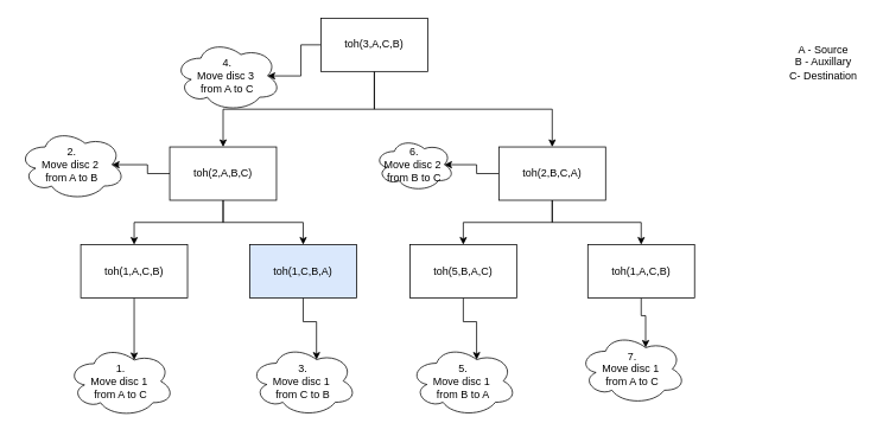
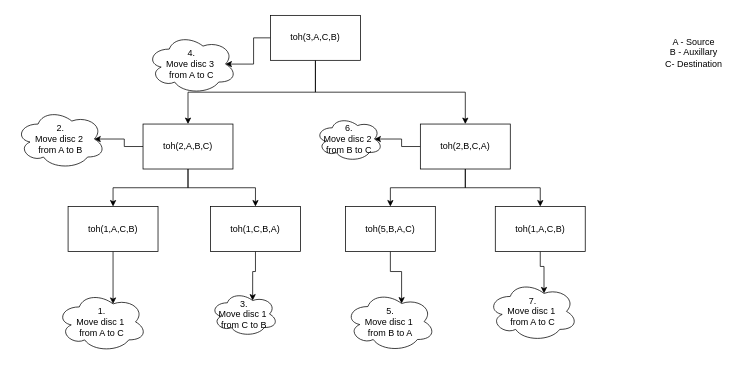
  <mxCell id="0" />
  <mxCell id="1" parent="0" />
  <mxCell id="2" style="edgeStyle=orthogonalEdgeStyle;rounded=0;orthogonalLoop=1;jettySize=auto;html=1;exitX=0.5;exitY=1;exitDx=0;exitDy=0;" edge="1" parent="1" source="5" target="14"><mxGeometry relative="1" as="geometry" /></mxCell>
  <mxCell id="3" style="edgeStyle=orthogonalEdgeStyle;rounded=0;orthogonalLoop=1;jettySize=auto;html=1;exitX=0.5;exitY=1;exitDx=0;exitDy=0;entryX=0.5;entryY=0;entryDx=0;entryDy=0;" edge="1" parent="1" source="5" target="10"><mxGeometry relative="1" as="geometry" /></mxCell>
  <mxCell id="4" style="edgeStyle=orthogonalEdgeStyle;rounded=0;orthogonalLoop=1;jettySize=auto;html=1;exitX=0;exitY=0.5;exitDx=0;exitDy=0;entryX=0.875;entryY=0.5;entryDx=0;entryDy=0;entryPerimeter=0;" edge="1" parent="1" source="5" target="27"><mxGeometry relative="1" as="geometry" /></mxCell>
  <mxCell id="5" value="toh(3,A,C,B)" style="rounded=0;whiteSpace=wrap;html=1;" vertex="1" parent="1"><mxGeometry x="360" y="20" width="120" height="60" as="geometry" /></mxCell>
  <mxCell id="6" value="A - Source&lt;br&gt;B - Auxillary&lt;br&gt;C- Destination" style="text;html=1;strokeColor=none;fillColor=none;align=center;verticalAlign=middle;whiteSpace=wrap;rounded=0;" vertex="1" parent="1"><mxGeometry x="880" y="35" width="90" height="70" as="geometry" /></mxCell>
  <mxCell id="7" style="edgeStyle=orthogonalEdgeStyle;rounded=0;orthogonalLoop=1;jettySize=auto;html=1;exitX=0.5;exitY=1;exitDx=0;exitDy=0;entryX=0.5;entryY=0;entryDx=0;entryDy=0;" edge="1" parent="1" source="10" target="16"><mxGeometry relative="1" as="geometry" /></mxCell>
  <mxCell id="8" style="edgeStyle=orthogonalEdgeStyle;rounded=0;orthogonalLoop=1;jettySize=auto;html=1;exitX=0.5;exitY=1;exitDx=0;exitDy=0;" edge="1" parent="1" source="10" target="18"><mxGeometry relative="1" as="geometry" /></mxCell>
  <mxCell id="9" style="edgeStyle=orthogonalEdgeStyle;rounded=0;orthogonalLoop=1;jettySize=auto;html=1;exitX=0;exitY=0.5;exitDx=0;exitDy=0;entryX=0.875;entryY=0.5;entryDx=0;entryDy=0;entryPerimeter=0;" edge="1" parent="1" source="10" target="24"><mxGeometry relative="1" as="geometry" /></mxCell>
  <mxCell id="10" value="toh(2,A,B,C)" style="rounded=0;whiteSpace=wrap;html=1;" vertex="1" parent="1"><mxGeometry x="190" y="165" width="120" height="60" as="geometry" /></mxCell>
  <mxCell id="11" style="edgeStyle=orthogonalEdgeStyle;rounded=0;orthogonalLoop=1;jettySize=auto;html=1;exitX=0.5;exitY=1;exitDx=0;exitDy=0;entryX=0.5;entryY=0;entryDx=0;entryDy=0;" edge="1" parent="1" source="14" target="20"><mxGeometry relative="1" as="geometry" /></mxCell>
  <mxCell id="12" style="edgeStyle=orthogonalEdgeStyle;rounded=0;orthogonalLoop=1;jettySize=auto;html=1;exitX=0.5;exitY=1;exitDx=0;exitDy=0;entryX=0.5;entryY=0;entryDx=0;entryDy=0;" edge="1" parent="1" source="14" target="22"><mxGeometry relative="1" as="geometry" /></mxCell>
  <mxCell id="13" style="edgeStyle=orthogonalEdgeStyle;rounded=0;orthogonalLoop=1;jettySize=auto;html=1;exitX=0;exitY=0.5;exitDx=0;exitDy=0;entryX=0.875;entryY=0.5;entryDx=0;entryDy=0;entryPerimeter=0;" edge="1" parent="1" source="14" target="28"><mxGeometry relative="1" as="geometry" /></mxCell>
  <mxCell id="14" value="toh(2,B,C,A)" style="rounded=0;whiteSpace=wrap;html=1;" vertex="1" parent="1"><mxGeometry x="560" y="165" width="120" height="60" as="geometry" /></mxCell>
  <mxCell id="15" style="edgeStyle=orthogonalEdgeStyle;rounded=0;orthogonalLoop=1;jettySize=auto;html=1;exitX=0.5;exitY=1;exitDx=0;exitDy=0;entryX=0.625;entryY=0.2;entryDx=0;entryDy=0;entryPerimeter=0;" edge="1" parent="1" source="16" target="23"><mxGeometry relative="1" as="geometry" /></mxCell>
  <mxCell id="16" value="toh(1,A,C,B)" style="rounded=0;whiteSpace=wrap;html=1;" vertex="1" parent="1"><mxGeometry x="90" y="275" width="120" height="60" as="geometry" /></mxCell>
  <mxCell id="17" style="edgeStyle=orthogonalEdgeStyle;rounded=0;orthogonalLoop=1;jettySize=auto;html=1;exitX=0.5;exitY=1;exitDx=0;exitDy=0;entryX=0.625;entryY=0.2;entryDx=0;entryDy=0;entryPerimeter=0;" edge="1" parent="1" source="18" target="25"><mxGeometry relative="1" as="geometry" /></mxCell>
- <mxCell id="18" value="toh(1,C,B,A)" style="rounded=0;whiteSpace=wrap;html=1;fillColor=#dae8fc;" vertex="1" parent="1"><mxGeometry x="280" y="275" width="120" height="60" as="geometry" /></mxCell>
+ <mxCell id="18" value="toh(1,C,B,A)" style="rounded=0;whiteSpace=wrap;html=1;" vertex="1" parent="1"><mxGeometry x="280" y="275" width="120" height="60" as="geometry" /></mxCell>
  <mxCell id="19" style="edgeStyle=orthogonalEdgeStyle;rounded=0;orthogonalLoop=1;jettySize=auto;html=1;exitX=0.5;exitY=1;exitDx=0;exitDy=0;entryX=0.625;entryY=0.2;entryDx=0;entryDy=0;entryPerimeter=0;" edge="1" parent="1" source="20" target="26"><mxGeometry relative="1" as="geometry" /></mxCell>
  <mxCell id="20" value="toh(5,B,A,C)" style="rounded=0;whiteSpace=wrap;html=1;" vertex="1" parent="1"><mxGeometry x="460" y="275" width="120" height="60" as="geometry" /></mxCell>
  <mxCell id="21" style="edgeStyle=orthogonalEdgeStyle;rounded=0;orthogonalLoop=1;jettySize=auto;html=1;exitX=0.5;exitY=1;exitDx=0;exitDy=0;entryX=0.625;entryY=0.2;entryDx=0;entryDy=0;entryPerimeter=0;" edge="1" parent="1" source="22" target="29"><mxGeometry relative="1" as="geometry" /></mxCell>
  <mxCell id="22" value="toh(1,A,C,B)" style="rounded=0;whiteSpace=wrap;html=1;" vertex="1" parent="1"><mxGeometry x="660" y="275" width="120" height="60" as="geometry" /></mxCell>
  <mxCell id="23" value="1.&lt;br&gt;Move disc 1&amp;nbsp;&lt;br&gt;from A to C" style="ellipse;shape=cloud;whiteSpace=wrap;html=1;" vertex="1" parent="1"><mxGeometry x="75" y="389" width="120" height="80" as="geometry" /></mxCell>
  <mxCell id="24" value="2.&lt;br&gt;Move disc 2&amp;nbsp;&lt;br&gt;from A to B" style="ellipse;shape=cloud;whiteSpace=wrap;html=1;" vertex="1" parent="1"><mxGeometry x="20" y="145" width="120" height="80" as="geometry" /></mxCell>
- <mxCell id="25" value="3.&lt;br&gt;Move disc 1&amp;nbsp;&lt;br&gt;from C to B" style="ellipse;shape=cloud;whiteSpace=wrap;html=1;" vertex="1" parent="1"><mxGeometry x="280" y="388.5" width="120" height="80" as="geometry" /></mxCell>
+ <mxCell id="25" value="3.&lt;br&gt;Move disc 1&amp;nbsp;&lt;br&gt;from C to B" style="ellipse;shape=cloud;whiteSpace=wrap;html=1;" vertex="1" parent="1"><mxGeometry x="280" y="388.5" width="90" height="60" as="geometry" /></mxCell>
  <mxCell id="26" value="5.&lt;br&gt;Move disc 1&amp;nbsp;&lt;br&gt;from B to A" style="ellipse;shape=cloud;whiteSpace=wrap;html=1;" vertex="1" parent="1"><mxGeometry x="460" y="388.5" width="120" height="80" as="geometry" /></mxCell>
  <mxCell id="27" value="4.&lt;br&gt;Move disc 3&amp;nbsp;&lt;br&gt;from A to C" style="ellipse;shape=cloud;whiteSpace=wrap;html=1;" vertex="1" parent="1"><mxGeometry x="195" y="45" width="120" height="80" as="geometry" /></mxCell>
  <mxCell id="28" value="6.&lt;br&gt;Move disc 2&amp;nbsp;&lt;br&gt;from B to C" style="ellipse;shape=cloud;whiteSpace=wrap;html=1;" vertex="1" parent="1"><mxGeometry x="420" y="155" width="90" height="60" as="geometry" /></mxCell>
  <mxCell id="29" value="7.&lt;br&gt;Move disc 1&amp;nbsp;&lt;br&gt;from A to C" style="ellipse;shape=cloud;whiteSpace=wrap;html=1;" vertex="1" parent="1"><mxGeometry x="650" y="375" width="120" height="80" as="geometry" /></mxCell>
